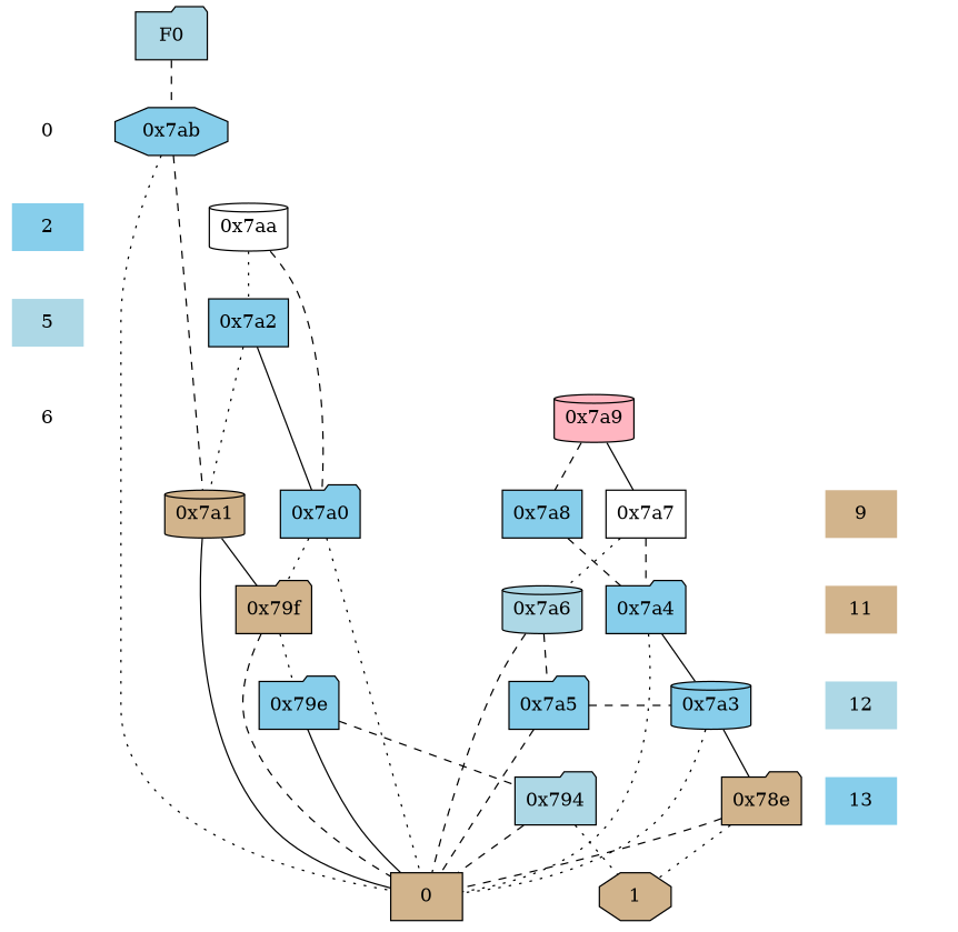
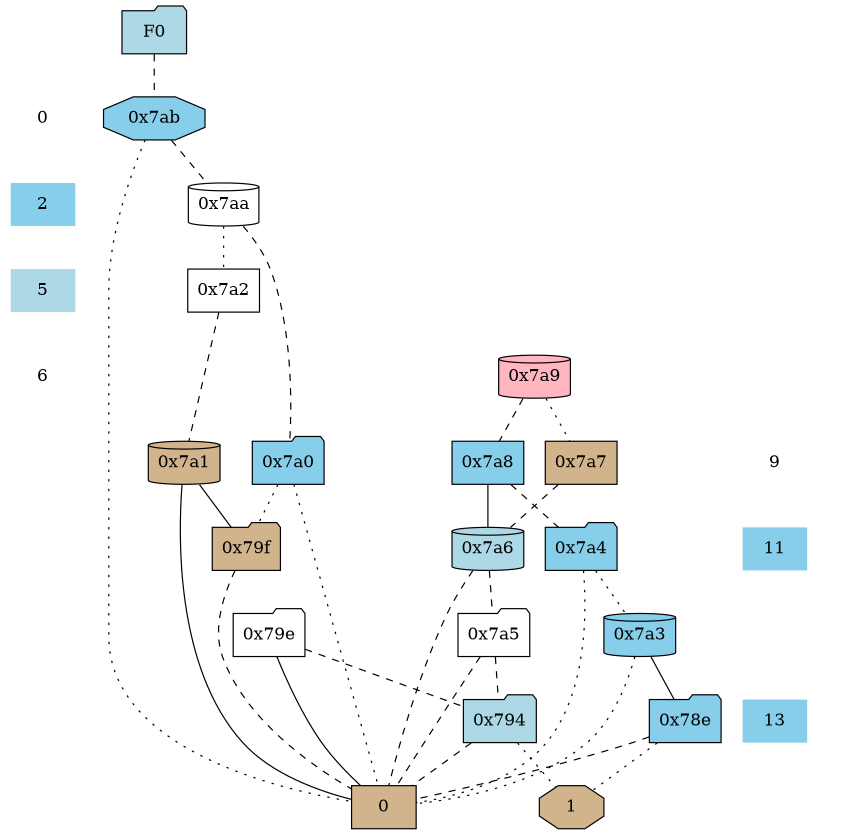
  digraph {
    node [fillcolor=skyblue shape=plaintext style=filled]
    edge [dir=none style=dashed]
    " 0 " [fillcolor=white]
    "0x7ab" [shape=octagon]
    "CONST NODES" [style=invis fillcolor=""]
    " 2 "
    " 5 " [fillcolor=lightblue]
    " 6 " [fillcolor=white]
-   " 9 " [fillcolor=tan]
-   " 11 " [fillcolor=tan]
-   " 12 " [fillcolor=lightblue]
+   " 9 " [fillcolor=white]
+   " 11 "
    " 13 "
    F0 [fillcolor=lightblue shape=folder]
    "0x7aa" [fillcolor=white shape=cylinder]
-   "0x7a2" [shape=box]
+   "0x7a2" [fillcolor=white shape=box]
    "0x7a9" [fillcolor=lightpink shape=cylinder]
-   "0x7a7" [fillcolor=white shape=box]
+   "0x7a7" [fillcolor=tan shape=box]
    "0x7a0" [shape=folder]
    "0x7a8" [shape=box]
    "0x7a1" [fillcolor=tan shape=cylinder]
    "0x7a4" [shape=folder]
    "0x7a6" [fillcolor=lightblue shape=cylinder]
    "0x79f" [fillcolor=tan shape=folder]
    "0x7a3" [shape=cylinder]
-   "0x7a5" [shape=folder]
-   "0x79e" [shape=folder]
-   "0x78e" [fillcolor=tan shape=folder]
+   "0x7a5" [fillcolor=white shape=folder]
+   "0x79e" [fillcolor=white shape=folder]
+   "0x78e" [shape=folder]
    "0x794" [fillcolor=lightblue shape=folder]
    n27 [fillcolor=tan label=0 shape=box]
    n28 [fillcolor=tan label=1 shape=octagon]
    subgraph sub_1 {
      rank=same
      " 0 "
      "0x7ab"
    }
    subgraph sub_2 {
      " 0 "
      "CONST NODES"
      " 2 "
      " 5 "
      " 6 "
      " 9 "
      " 11 "
-     " 12 "
      " 13 "
    }
    subgraph sub_3 {
      rank=same
      F0
    }
    subgraph sub_4 {
      rank=same
      " 2 "
      "0x7aa"
    }
    subgraph sub_5 {
      rank=same
      " 5 "
      "0x7a2"
    }
    subgraph sub_6 {
      rank=same
      " 6 "
      "0x7a9"
    }
    subgraph sub_7 {
      rank=same
      "0x7a7"
      "0x7a0"
    }
    subgraph sub_8 {
      rank=same
      " 9 "
      "0x7a8"
      "0x7a1"
    }
    subgraph sub_9 {
      rank=same
      " 11 "
      "0x7a4"
      "0x7a6"
      "0x79f"
    }
    subgraph sub_10 {
      rank=same
-     " 12 "
      "0x7a3"
      "0x7a5"
      "0x79e"
    }
    subgraph sub_11 {
      rank=same
      " 13 "
      "0x78e"
      "0x794"
    }
    subgraph sub_12 {
      rank=same
      "CONST NODES"
      subgraph sub_13 {
        rank=same
        n27
        n28
      }
    }
    " 0 " -> " 2 " [style=invis]
-   "0x7ab" -> "0x7a1"
+   "0x7ab" -> "0x7aa"
    "0x7ab" -> n27 [style=dotted]
    " 2 " -> " 5 " [style=invis]
    " 5 " -> " 6 " [style=invis]
    " 9 " -> " 11 " [style=invis]
-   " 11 " -> " 12 " [style=invis]
-   " 12 " -> " 13 " [style=invis]
    " 13 " -> "CONST NODES" [style=invis]
    F0 -> "0x7ab"
    "0x7aa" -> "0x7a2" [style=dotted]
    "0x7aa" -> "0x7a0"
-   "0x7a2" -> "0x7a0" [style=solid]
-   "0x7a2" -> "0x7a1" [style=dotted]
-   "0x7a9" -> "0x7a7" [style=solid]
+   "0x7a2" -> "0x7a1"
+   "0x7a9" -> "0x7a7" [style=dotted]
    "0x7a9" -> "0x7a8"
-   "0x7a7" -> "0x7a4"
-   "0x7a7" -> "0x7a6" [style=dotted]
+   "0x7a7" -> "0x7a6"
    "0x7a0" -> "0x79f" [style=dotted]
    "0x7a0" -> n27 [style=dotted]
    "0x7a8" -> "0x7a4"
+   "0x7a8" -> "0x7a6" [style=solid]
    "0x7a1" -> "0x79f" [style=solid]
    "0x7a1" -> n27 [style=solid]
-   "0x7a4" -> "0x7a3" [style=solid]
+   "0x7a4" -> "0x7a3" [style=dotted]
    "0x7a4" -> n27 [style=dotted]
    "0x7a6" -> "0x7a5"
    "0x7a6" -> n27
-   "0x79f" -> "0x79e" [style=dotted]
    "0x79f" -> n27
    "0x7a3" -> "0x78e" [style=solid]
    "0x7a3" -> n27 [style=dotted]
-   "0x7a5" -> "0x7a3"
+   "0x7a5" -> "0x794"
    "0x7a5" -> n27
    "0x79e" -> "0x794"
    "0x79e" -> n27 [style=solid]
    "0x78e" -> n27
    "0x78e" -> n28 [style=dotted]
    "0x794" -> n27
    "0x794" -> n28 [style=dotted]
  }
